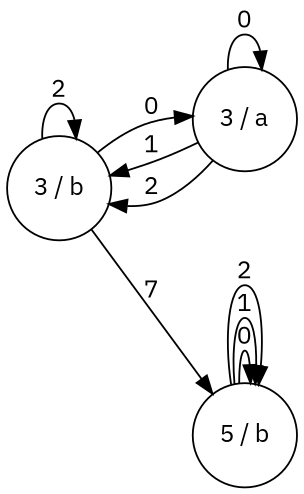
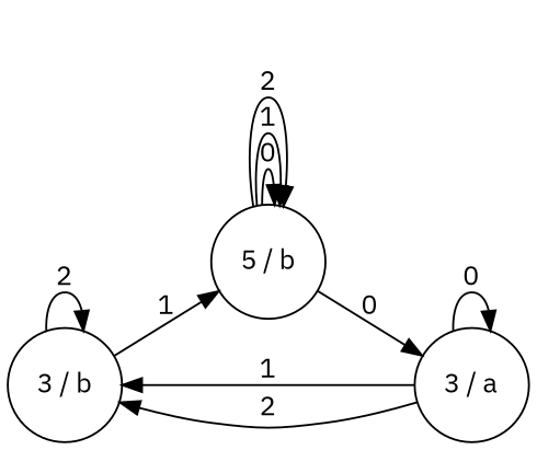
  digraph {
    fontname="IBM Plex Sans"
    rankdir=LR
    node [fontname="IBM Plex Sans" shape=circle]
    edge [fontname="IBM Plex Sans"]
    n1 [label="3 / b"]
    n2 [label="3 / a"]
    n3 [label="5 / b"]
    n1 -> n1 [label=2]
-   n1 -> n2 [label=0]
-   n1 -> n3 [label=7]
+   n3 -> n2 [label=0]
+   n1 -> n3 [label=1]
    n2 -> n1 [label=1]
    n2 -> n1 [label=2]
    n2 -> n2 [label=0]
    n3 -> n3 [label=0]
    n3 -> n3 [label=1]
    n3 -> n3 [label=2]
  }
